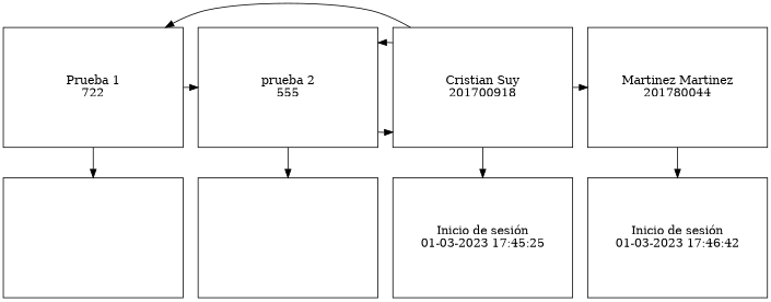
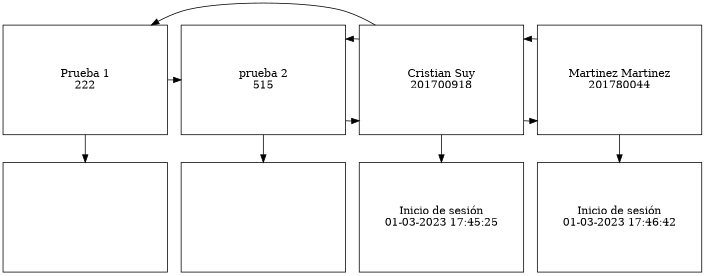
  digraph {
    node [fixedsize=true shape=box]
-   n1 [height=2 label="Prueba 1\n722" width=3]
-   n2 [height=2 label="prueba 2\n555" width=3]
+   n1 [height=2 label="Prueba 1\n222" width=3]
+   n2 [height=2 label="prueba 2\n515" width=3]
    n3 [height=2 label="Cristian Suy\n201700918" width=3]
    n4 [height=2 label="Martinez Martinez\n201780044" width=3]
    n5 [height=2 label="{}" shape=record width=3]
    n6 [height=2 label="{}" shape=record width=3]
    n7 [height=2 label="{Inicio de sesión\n01-03-2023 17:45:25}" shape=record width=3]
    n8 [height=2 label="{Inicio de sesión\n01-03-2023 17:46:42}" shape=record width=3]
    subgraph sub_1 {
      rank=same
      n1
      n2
      n3
      n4
    }
    n1 -> n2
    n1 -> n5
    n2 -> n3
    n2 -> n6
    n3 -> n1
    n3 -> n2
    n3 -> n4
    n3 -> n7
+   n4 -> n3
    n4 -> n8
  }
